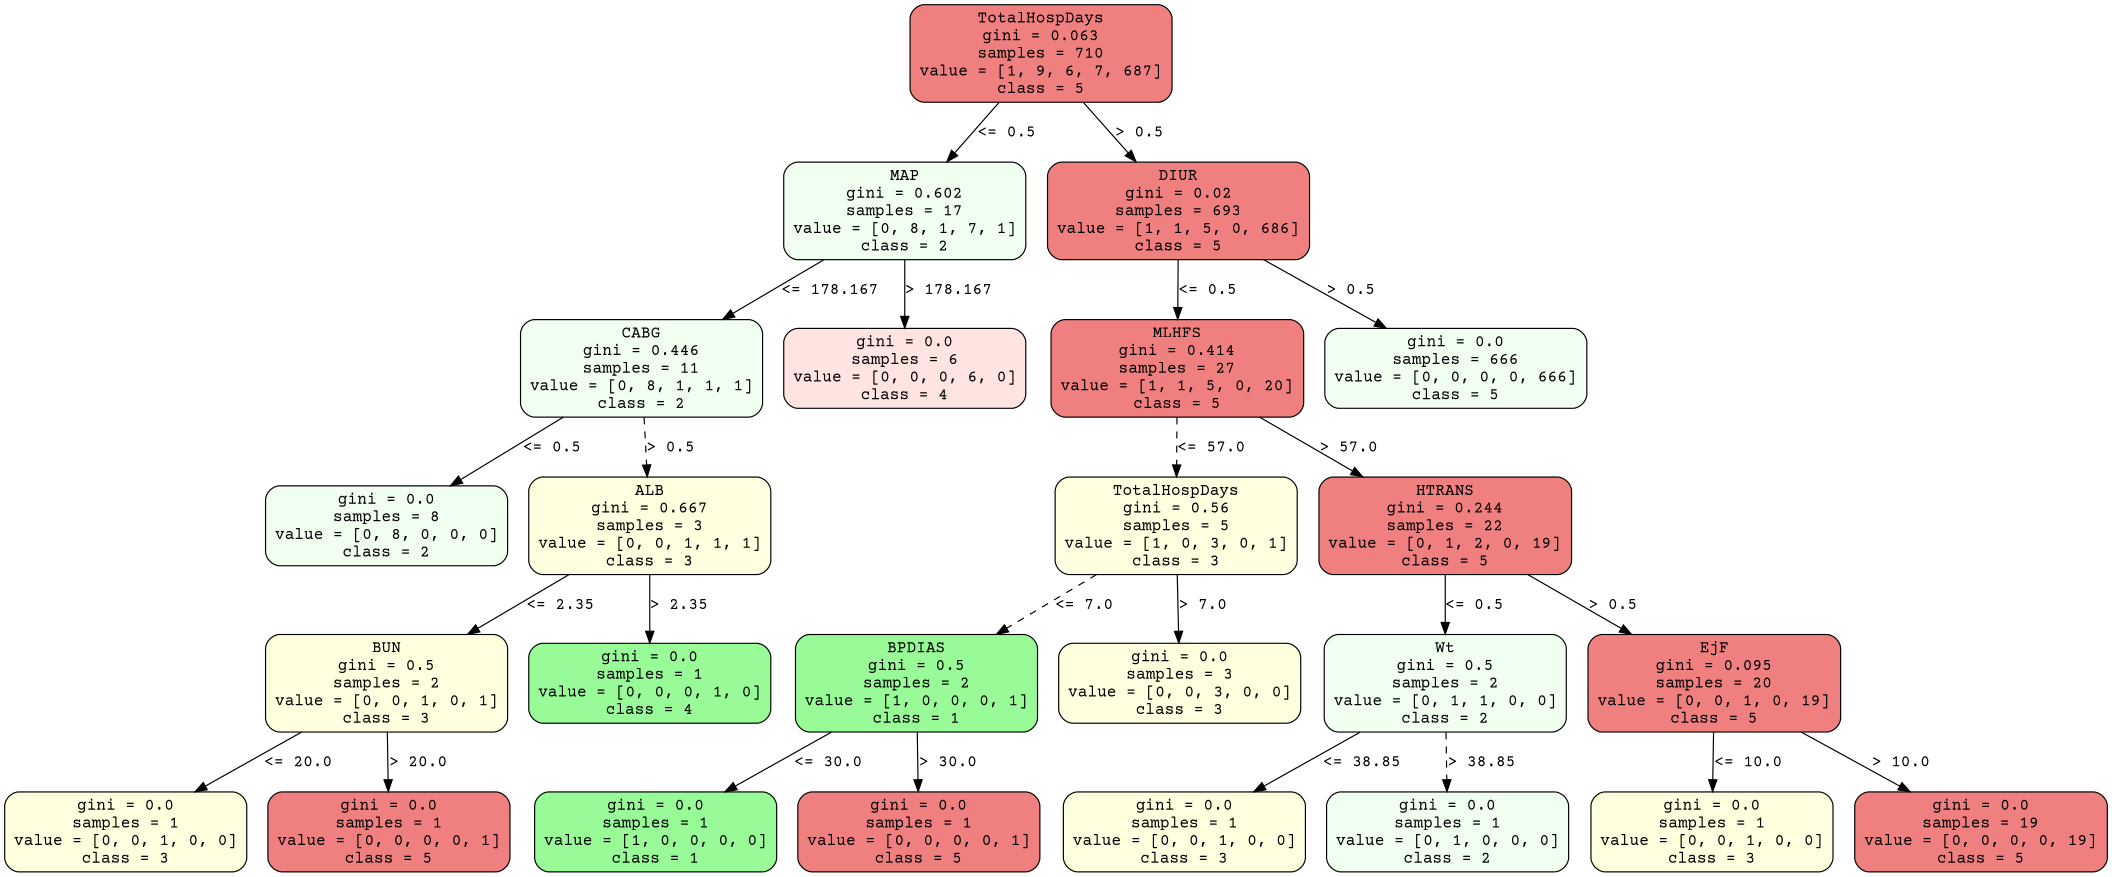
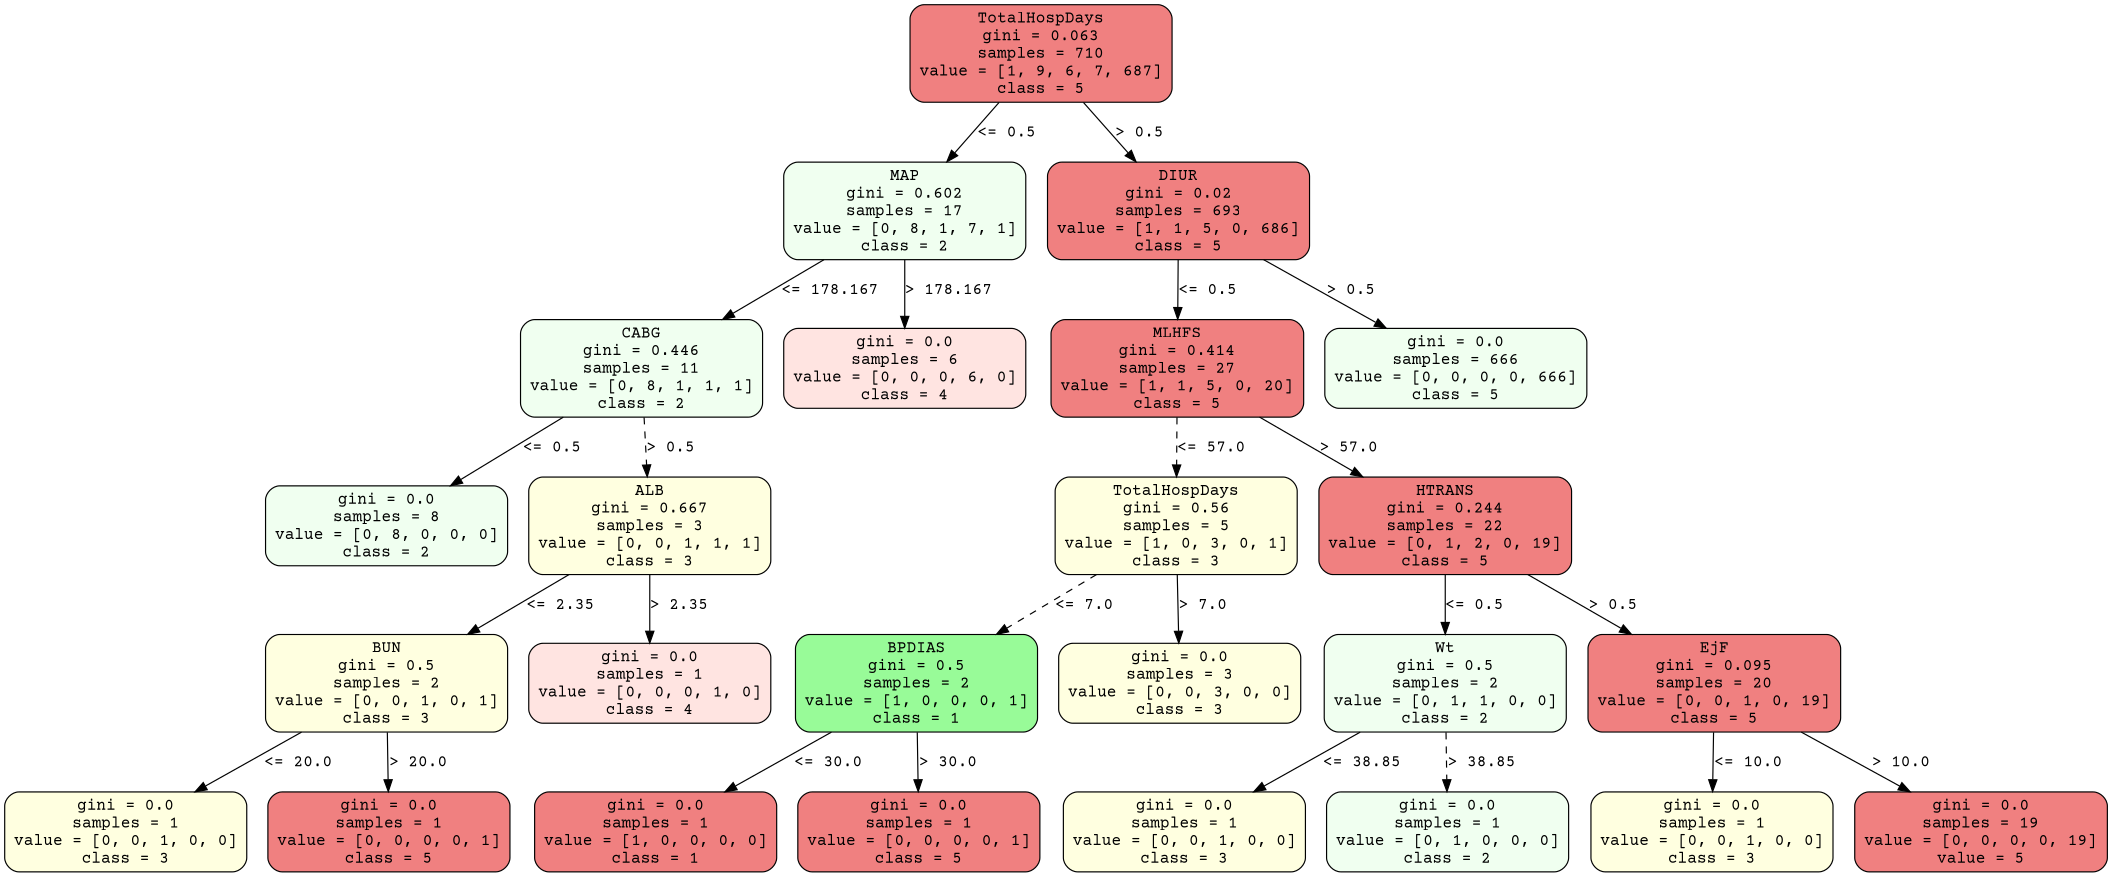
  strict digraph {
    fontname="Courier Prime"
    node [color=black fillcolor=lightcoral fontname="Courier Prime" shape=box style="filled, rounded"]
    edge [fontname="Courier Prime" op="<=" param=0.5 style=solid]
    n1 [height=1.1528 label="TotalHospDays\ngini = 0.063\nsamples = 710\nvalue = [1, 9, 6, 7, 687]\nclass = 5" width=2.5694]
    n2 [fillcolor=honeydew height=1.1528 label="MAP\ngini = 0.602\nsamples = 17\nvalue = [0, 8, 1, 7, 1]\nclass = 2" width=2.3194]
    n3 [height=1.1528 label="DIUR\ngini = 0.02\nsamples = 693\nvalue = [1, 1, 5, 0, 686]\nclass = 5" width=2.5694]
    n4 [fillcolor=honeydew height=1.1528 label="CABG\ngini = 0.446\nsamples = 11\nvalue = [0, 8, 1, 1, 1]\nclass = 2" width=2.3194]
    n5 [fillcolor=mistyrose height=0.94444 label="gini = 0.0\nsamples = 6\nvalue = [0, 0, 0, 6, 0]\nclass = 4" width=2.3194]
    n6 [height=1.1528 label="MLHFS\ngini = 0.414\nsamples = 27\nvalue = [1, 1, 5, 0, 20]\nclass = 5" width=2.4444]
    n7 [fillcolor=honeydew height=0.94444 label="gini = 0.0\nsamples = 666\nvalue = [0, 0, 0, 0, 666]\nclass = 5" width=2.5694]
    n8 [fillcolor=honeydew height=0.94444 label="gini = 0.0\nsamples = 8\nvalue = [0, 8, 0, 0, 0]\nclass = 2" width=2.3194]
    n9 [fillcolor=lightyellow height=1.1528 label="ALB\ngini = 0.667\nsamples = 3\nvalue = [0, 0, 1, 1, 1]\nclass = 3" width=2.3194]
    n10 [fillcolor=lightyellow height=1.1528 label="TotalHospDays\ngini = 0.56\nsamples = 5\nvalue = [1, 0, 3, 0, 1]\nclass = 3" width=2.3194]
    n11 [height=1.1528 label="HTRANS\ngini = 0.244\nsamples = 22\nvalue = [0, 1, 2, 0, 19]\nclass = 5" width=2.4444]
    n12 [fillcolor=lightyellow height=1.1528 label="BUN\ngini = 0.5\nsamples = 2\nvalue = [0, 0, 1, 0, 1]\nclass = 3" width=2.3194]
-   n13 [fillcolor=palegreen height=0.94444 label="gini = 0.0\nsamples = 1\nvalue = [0, 0, 0, 1, 0]\nclass = 4" width=2.3194]
+   n13 [fillcolor=mistyrose height=0.94444 label="gini = 0.0\nsamples = 1\nvalue = [0, 0, 0, 1, 0]\nclass = 4" width=2.3194]
    n14 [fillcolor=lightyellow height=0.94444 label="gini = 0.0\nsamples = 1\nvalue = [0, 0, 1, 0, 0]\nclass = 3" width=2.3194]
    n15 [height=0.94444 label="gini = 0.0\nsamples = 1\nvalue = [0, 0, 0, 0, 1]\nclass = 5" width=2.3194]
    n16 [fillcolor=palegreen height=1.1528 label="BPDIAS\ngini = 0.5\nsamples = 2\nvalue = [1, 0, 0, 0, 1]\nclass = 1" width=2.3194]
    n17 [fillcolor=lightyellow height=0.94444 label="gini = 0.0\nsamples = 3\nvalue = [0, 0, 3, 0, 0]\nclass = 3" width=2.3194]
    n18 [fillcolor=honeydew height=1.1528 label="Wt\ngini = 0.5\nsamples = 2\nvalue = [0, 1, 1, 0, 0]\nclass = 2" width=2.3194]
    n19 [height=1.1528 label="EjF\ngini = 0.095\nsamples = 20\nvalue = [0, 0, 1, 0, 19]\nclass = 5" width=2.4444]
-   n20 [fillcolor=palegreen height=0.94444 label="gini = 0.0\nsamples = 1\nvalue = [1, 0, 0, 0, 0]\nclass = 1" width=2.3194]
+   n20 [height=0.94444 label="gini = 0.0\nsamples = 1\nvalue = [1, 0, 0, 0, 0]\nclass = 1" width=2.3194]
    n21 [height=0.94444 label="gini = 0.0\nsamples = 1\nvalue = [0, 0, 0, 0, 1]\nclass = 5" width=2.3194]
    n22 [fillcolor=lightyellow height=0.94444 label="gini = 0.0\nsamples = 1\nvalue = [0, 0, 1, 0, 0]\nclass = 3" width=2.3194]
    n23 [fillcolor=honeydew height=0.94444 label="gini = 0.0\nsamples = 1\nvalue = [0, 1, 0, 0, 0]\nclass = 2" width=2.3194]
    n24 [fillcolor=lightyellow height=0.94444 label="gini = 0.0\nsamples = 1\nvalue = [0, 0, 1, 0, 0]\nclass = 3" width=2.3194]
-   n25 [height=0.94444 label="gini = 0.0\nsamples = 19\nvalue = [0, 0, 0, 0, 19]\nclass = 5" width=2.4444]
+   n25 [height=0.94444 label="gini = 0.0\nsamples = 19\nvalue = [0, 0, 0, 0, 19]\nvalue = 5" width=2.4444]
    n1 -> n2 [label="<= 0.5" labelangle=45 labeldistance=2.5]
    n1 -> n3 [label="> 0.5" labelangle=-45 labeldistance=2.5 op=">"]
    n2 -> n4 [label="<= 178.167" param=178.167]
    n2 -> n5 [label="> 178.167" op=">" param=178.167]
    n3 -> n6 [label="<= 0.5"]
    n3 -> n7 [label="> 0.5" op=">"]
    n4 -> n8 [label="<= 0.5"]
    n4 -> n9 [label="> 0.5" op=">" style=dashed]
    n6 -> n10 [label="<= 57.0" param=57.0 style=dashed]
    n6 -> n11 [label="> 57.0" op=">" param=57.0]
    n9 -> n12 [label="<= 2.35" param=2.35]
    n9 -> n13 [label="> 2.35" op=">" param=2.35]
    n10 -> n16 [label="<= 7.0" param=7.0 style=dashed]
    n10 -> n17 [label="> 7.0" op=">" param=7.0]
    n11 -> n18 [label="<= 0.5"]
    n11 -> n19 [label="> 0.5" op=">"]
    n12 -> n14 [label="<= 20.0" param=20.0]
    n12 -> n15 [label="> 20.0" op=">" param=20.0]
    n16 -> n20 [label="<= 30.0" param=30.0]
    n16 -> n21 [label="> 30.0" op=">" param=30.0]
    n18 -> n22 [label="<= 38.85" param=38.85]
    n18 -> n23 [label="> 38.85" op=">" param=38.85 style=dashed]
    n19 -> n24 [label="<= 10.0" param=10.0]
    n19 -> n25 [label="> 10.0" op=">" param=10.0]
  }
